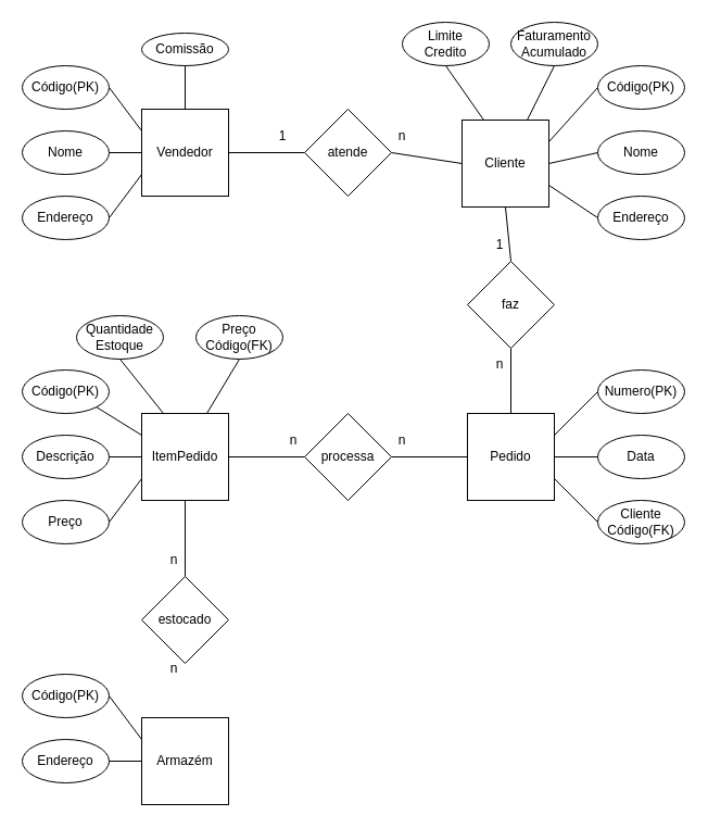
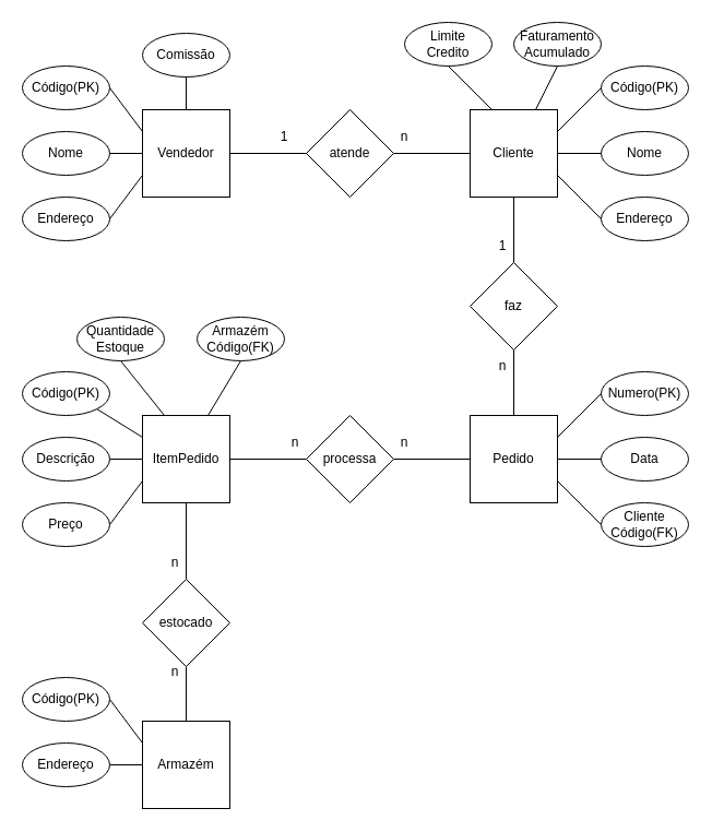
  <mxCell id="0" />
  <mxCell id="1" parent="0" />
  <mxCell id="2" value="Vendedor" style="whiteSpace=wrap;html=1;aspect=fixed;" vertex="1" parent="1"><mxGeometry x="130" y="100" width="80" height="80" as="geometry" /></mxCell>
  <mxCell id="3" value="atende" style="rhombus;whiteSpace=wrap;html=1;" vertex="1" parent="1"><mxGeometry x="280" y="100" width="80" height="80" as="geometry" /></mxCell>
- <mxCell id="4" value="Cliente" style="whiteSpace=wrap;html=1;aspect=fixed;" vertex="1" parent="1"><mxGeometry x="425" y="110" width="80" height="80" as="geometry" /></mxCell>
+ <mxCell id="4" value="Cliente" style="whiteSpace=wrap;html=1;aspect=fixed;" vertex="1" parent="1"><mxGeometry x="430" y="100" width="80" height="80" as="geometry" /></mxCell>
  <mxCell id="5" value="Armazém" style="whiteSpace=wrap;html=1;aspect=fixed;" vertex="1" parent="1"><mxGeometry x="130" y="660" width="80" height="80" as="geometry" /></mxCell>
  <mxCell id="6" value="ItemPedido" style="whiteSpace=wrap;html=1;aspect=fixed;" vertex="1" parent="1"><mxGeometry x="130" y="380" width="80" height="80" as="geometry" /></mxCell>
  <mxCell id="7" value="faz" style="rhombus;whiteSpace=wrap;html=1;" vertex="1" parent="1"><mxGeometry x="430" y="240" width="80" height="80" as="geometry" /></mxCell>
  <mxCell id="8" value="" style="endArrow=none;html=1;rounded=0;exitX=1;exitY=0.5;exitDx=0;exitDy=0;entryX=0;entryY=0.5;entryDx=0;entryDy=0;" edge="1" parent="1" source="2" target="3"><mxGeometry width="50" height="50" relative="1" as="geometry"><mxPoint x="380" y="430" as="sourcePoint" /><mxPoint x="430" y="380" as="targetPoint" /></mxGeometry></mxCell>
  <mxCell id="9" value="" style="endArrow=none;html=1;rounded=0;exitX=0;exitY=0.5;exitDx=0;exitDy=0;entryX=1;entryY=0.5;entryDx=0;entryDy=0;" edge="1" parent="1" source="4" target="3"><mxGeometry width="50" height="50" relative="1" as="geometry"><mxPoint x="220" y="150" as="sourcePoint" /><mxPoint x="290" y="150" as="targetPoint" /></mxGeometry></mxCell>
  <mxCell id="10" value="Pedido" style="whiteSpace=wrap;html=1;aspect=fixed;" vertex="1" parent="1"><mxGeometry x="430" y="380" width="80" height="80" as="geometry" /></mxCell>
  <mxCell id="11" value="" style="endArrow=none;html=1;rounded=0;exitX=0.5;exitY=1;exitDx=0;exitDy=0;entryX=0.5;entryY=0;entryDx=0;entryDy=0;" edge="1" parent="1" source="4" target="7"><mxGeometry width="50" height="50" relative="1" as="geometry"><mxPoint x="220" y="150" as="sourcePoint" /><mxPoint x="290" y="150" as="targetPoint" /></mxGeometry></mxCell>
  <mxCell id="12" value="" style="endArrow=none;html=1;rounded=0;exitX=0.5;exitY=0;exitDx=0;exitDy=0;entryX=0.5;entryY=1;entryDx=0;entryDy=0;" edge="1" parent="1" source="10" target="7"><mxGeometry width="50" height="50" relative="1" as="geometry"><mxPoint x="480" y="190" as="sourcePoint" /><mxPoint x="480" y="250" as="targetPoint" /></mxGeometry></mxCell>
  <mxCell id="13" value="" style="endArrow=none;html=1;rounded=0;entryX=0;entryY=0.5;entryDx=0;entryDy=0;exitX=1;exitY=0.5;exitDx=0;exitDy=0;" edge="1" parent="1" source="14" target="10"><mxGeometry width="50" height="50" relative="1" as="geometry"><mxPoint x="470" y="500" as="sourcePoint" /><mxPoint x="400" y="530" as="targetPoint" /></mxGeometry></mxCell>
  <mxCell id="14" value="processa" style="rhombus;whiteSpace=wrap;html=1;" vertex="1" parent="1"><mxGeometry x="280" y="380" width="80" height="80" as="geometry" /></mxCell>
  <mxCell id="15" value="" style="endArrow=none;html=1;rounded=0;exitX=1;exitY=0.5;exitDx=0;exitDy=0;entryX=0;entryY=0.5;entryDx=0;entryDy=0;" edge="1" parent="1" source="6" target="14"><mxGeometry width="50" height="50" relative="1" as="geometry"><mxPoint x="370" y="430" as="sourcePoint" /><mxPoint x="250" y="480" as="targetPoint" /></mxGeometry></mxCell>
  <mxCell id="16" value="estocado" style="rhombus;whiteSpace=wrap;html=1;" vertex="1" parent="1"><mxGeometry x="130" y="530" width="80" height="80" as="geometry" /></mxCell>
  <mxCell id="17" value="" style="endArrow=none;html=1;rounded=0;exitX=0.5;exitY=1;exitDx=0;exitDy=0;entryX=0.5;entryY=0;entryDx=0;entryDy=0;" edge="1" parent="1" source="6" target="16"><mxGeometry width="50" height="50" relative="1" as="geometry"><mxPoint x="220" y="430" as="sourcePoint" /><mxPoint x="290" y="430" as="targetPoint" /></mxGeometry></mxCell>
+ <mxCell id="18" value="" style="endArrow=none;html=1;rounded=0;exitX=0.5;exitY=0;exitDx=0;exitDy=0;entryX=0.5;entryY=1;entryDx=0;entryDy=0;" edge="1" parent="1" source="5" target="16"><mxGeometry width="50" height="50" relative="1" as="geometry"><mxPoint x="180" y="470" as="sourcePoint" /><mxPoint x="180" y="540" as="targetPoint" /></mxGeometry></mxCell>
  <mxCell id="19" value="1" style="text;html=1;align=center;verticalAlign=middle;whiteSpace=wrap;rounded=0;" vertex="1" parent="1"><mxGeometry x="230" y="110" width="60" height="30" as="geometry" /></mxCell>
  <mxCell id="20" value="n" style="text;html=1;align=center;verticalAlign=middle;whiteSpace=wrap;rounded=0;" vertex="1" parent="1"><mxGeometry x="340" y="110" width="60" height="30" as="geometry" /></mxCell>
  <mxCell id="21" value="1" style="text;html=1;align=center;verticalAlign=middle;whiteSpace=wrap;rounded=0;" vertex="1" parent="1"><mxGeometry x="430" y="210" width="60" height="30" as="geometry" /></mxCell>
  <mxCell id="22" value="n" style="text;html=1;align=center;verticalAlign=middle;whiteSpace=wrap;rounded=0;" vertex="1" parent="1"><mxGeometry x="430" y="320" width="60" height="30" as="geometry" /></mxCell>
  <mxCell id="23" value="n" style="text;html=1;align=center;verticalAlign=middle;whiteSpace=wrap;rounded=0;" vertex="1" parent="1"><mxGeometry x="340" y="390" width="60" height="30" as="geometry" /></mxCell>
  <mxCell id="24" value="n" style="text;html=1;align=center;verticalAlign=middle;whiteSpace=wrap;rounded=0;" vertex="1" parent="1"><mxGeometry x="240" y="390" width="60" height="30" as="geometry" /></mxCell>
  <mxCell id="25" value="n" style="text;html=1;align=center;verticalAlign=middle;whiteSpace=wrap;rounded=0;" vertex="1" parent="1"><mxGeometry x="130" y="500" width="60" height="30" as="geometry" /></mxCell>
  <mxCell id="26" value="n" style="text;html=1;align=center;verticalAlign=middle;whiteSpace=wrap;rounded=0;" vertex="1" parent="1"><mxGeometry x="130" y="600" width="60" height="30" as="geometry" /></mxCell>
  <mxCell id="27" value="Código(PK)" style="ellipse;whiteSpace=wrap;html=1;" vertex="1" parent="1"><mxGeometry x="20" y="60" width="80" height="40" as="geometry" /></mxCell>
  <mxCell id="28" value="Nome" style="ellipse;whiteSpace=wrap;html=1;" vertex="1" parent="1"><mxGeometry x="20" y="120" width="80" height="40" as="geometry" /></mxCell>
  <mxCell id="29" value="Endereço" style="ellipse;whiteSpace=wrap;html=1;" vertex="1" parent="1"><mxGeometry x="20" y="180" width="80" height="40" as="geometry" /></mxCell>
- <mxCell id="30" value="Comissão" style="ellipse;whiteSpace=wrap;html=1;" vertex="1" parent="1"><mxGeometry x="130" y="30" width="80" height="30" as="geometry" /></mxCell>
+ <mxCell id="30" value="Comissão" style="ellipse;whiteSpace=wrap;html=1;" vertex="1" parent="1"><mxGeometry x="130" y="30" width="80" height="40" as="geometry" /></mxCell>
  <mxCell id="31" value="" style="endArrow=none;html=1;rounded=0;entryX=0.5;entryY=1;entryDx=0;entryDy=0;exitX=0.5;exitY=0;exitDx=0;exitDy=0;" edge="1" parent="1" source="2" target="30"><mxGeometry width="50" height="50" relative="1" as="geometry"><mxPoint x="380" y="430" as="sourcePoint" /><mxPoint x="430" y="380" as="targetPoint" /></mxGeometry></mxCell>
  <mxCell id="32" value="" style="endArrow=none;html=1;rounded=0;entryX=1;entryY=0.5;entryDx=0;entryDy=0;exitX=0;exitY=0.25;exitDx=0;exitDy=0;" edge="1" parent="1" source="2" target="27"><mxGeometry width="50" height="50" relative="1" as="geometry"><mxPoint x="180" y="110" as="sourcePoint" /><mxPoint x="180" y="80" as="targetPoint" /></mxGeometry></mxCell>
  <mxCell id="33" value="" style="endArrow=none;html=1;rounded=0;entryX=1;entryY=0.5;entryDx=0;entryDy=0;exitX=0;exitY=0.5;exitDx=0;exitDy=0;" edge="1" parent="1" source="2" target="28"><mxGeometry width="50" height="50" relative="1" as="geometry"><mxPoint x="140" y="130" as="sourcePoint" /><mxPoint x="110" y="90" as="targetPoint" /></mxGeometry></mxCell>
  <mxCell id="34" value="" style="endArrow=none;html=1;rounded=0;entryX=1;entryY=0.5;entryDx=0;entryDy=0;exitX=0;exitY=0.75;exitDx=0;exitDy=0;" edge="1" parent="1" source="2" target="29"><mxGeometry width="50" height="50" relative="1" as="geometry"><mxPoint x="140" y="150" as="sourcePoint" /><mxPoint x="110" y="150" as="targetPoint" /></mxGeometry></mxCell>
  <mxCell id="35" value="Código(PK)" style="ellipse;whiteSpace=wrap;html=1;" vertex="1" parent="1"><mxGeometry x="550" y="60" width="80" height="40" as="geometry" /></mxCell>
  <mxCell id="36" value="Nome" style="ellipse;whiteSpace=wrap;html=1;" vertex="1" parent="1"><mxGeometry x="550" y="120" width="80" height="40" as="geometry" /></mxCell>
  <mxCell id="37" value="Endereço" style="ellipse;whiteSpace=wrap;html=1;" vertex="1" parent="1"><mxGeometry x="550" y="180" width="80" height="40" as="geometry" /></mxCell>
  <mxCell id="38" value="Faturamento&lt;br&gt;Acumulado" style="ellipse;whiteSpace=wrap;html=1;" vertex="1" parent="1"><mxGeometry x="470" y="20" width="80" height="40" as="geometry" /></mxCell>
  <mxCell id="39" value="Limite&lt;br&gt;Credito" style="ellipse;whiteSpace=wrap;html=1;" vertex="1" parent="1"><mxGeometry x="370" y="20" width="80" height="40" as="geometry" /></mxCell>
  <mxCell id="40" value="" style="endArrow=none;html=1;rounded=0;exitX=0.5;exitY=1;exitDx=0;exitDy=0;entryX=0.25;entryY=0;entryDx=0;entryDy=0;" edge="1" parent="1" source="39" target="4"><mxGeometry width="50" height="50" relative="1" as="geometry"><mxPoint x="220" y="150" as="sourcePoint" /><mxPoint x="290" y="150" as="targetPoint" /></mxGeometry></mxCell>
  <mxCell id="41" value="" style="endArrow=none;html=1;rounded=0;exitX=0.5;exitY=1;exitDx=0;exitDy=0;entryX=0.75;entryY=0;entryDx=0;entryDy=0;" edge="1" parent="1" source="38" target="4"><mxGeometry width="50" height="50" relative="1" as="geometry"><mxPoint x="420" y="70" as="sourcePoint" /><mxPoint x="460" y="110" as="targetPoint" /></mxGeometry></mxCell>
  <mxCell id="42" value="" style="endArrow=none;html=1;rounded=0;exitX=0;exitY=0.5;exitDx=0;exitDy=0;entryX=1;entryY=0.25;entryDx=0;entryDy=0;" edge="1" parent="1" source="35" target="4"><mxGeometry width="50" height="50" relative="1" as="geometry"><mxPoint x="520" y="70" as="sourcePoint" /><mxPoint x="500" y="110" as="targetPoint" /></mxGeometry></mxCell>
  <mxCell id="43" value="" style="endArrow=none;html=1;rounded=0;exitX=0;exitY=0.5;exitDx=0;exitDy=0;entryX=1;entryY=0.5;entryDx=0;entryDy=0;" edge="1" parent="1" source="36" target="4"><mxGeometry width="50" height="50" relative="1" as="geometry"><mxPoint x="560" y="90" as="sourcePoint" /><mxPoint x="520" y="130" as="targetPoint" /></mxGeometry></mxCell>
  <mxCell id="44" value="" style="endArrow=none;html=1;rounded=0;exitX=0;exitY=0.5;exitDx=0;exitDy=0;entryX=1;entryY=0.75;entryDx=0;entryDy=0;" edge="1" parent="1" source="37" target="4"><mxGeometry width="50" height="50" relative="1" as="geometry"><mxPoint x="560" y="150" as="sourcePoint" /><mxPoint x="520" y="150" as="targetPoint" /></mxGeometry></mxCell>
  <mxCell id="45" value="Numero(PK)" style="ellipse;whiteSpace=wrap;html=1;" vertex="1" parent="1"><mxGeometry x="550" y="340" width="80" height="40" as="geometry" /></mxCell>
  <mxCell id="46" value="Data" style="ellipse;whiteSpace=wrap;html=1;" vertex="1" parent="1"><mxGeometry x="550" y="400" width="80" height="40" as="geometry" /></mxCell>
  <mxCell id="47" value="Cliente&lt;br&gt;Código(FK)" style="ellipse;whiteSpace=wrap;html=1;" vertex="1" parent="1"><mxGeometry x="550" y="460" width="80" height="40" as="geometry" /></mxCell>
  <mxCell id="48" value="" style="endArrow=none;html=1;rounded=0;entryX=0;entryY=0.5;entryDx=0;entryDy=0;exitX=1;exitY=0.75;exitDx=0;exitDy=0;" edge="1" parent="1" source="10" target="47"><mxGeometry width="50" height="50" relative="1" as="geometry"><mxPoint x="480" y="500" as="sourcePoint" /><mxPoint x="480" y="470" as="targetPoint" /></mxGeometry></mxCell>
  <mxCell id="49" value="" style="endArrow=none;html=1;rounded=0;entryX=1;entryY=0.5;entryDx=0;entryDy=0;exitX=0;exitY=0.5;exitDx=0;exitDy=0;" edge="1" parent="1" source="46" target="10"><mxGeometry width="50" height="50" relative="1" as="geometry"><mxPoint x="520" y="450" as="sourcePoint" /><mxPoint x="560" y="490" as="targetPoint" /></mxGeometry></mxCell>
  <mxCell id="50" value="" style="endArrow=none;html=1;rounded=0;entryX=0;entryY=0.5;entryDx=0;entryDy=0;exitX=1;exitY=0.25;exitDx=0;exitDy=0;" edge="1" parent="1" source="10" target="45"><mxGeometry width="50" height="50" relative="1" as="geometry"><mxPoint x="560" y="430" as="sourcePoint" /><mxPoint x="520" y="430" as="targetPoint" /></mxGeometry></mxCell>
  <mxCell id="51" value="Código(PK)" style="ellipse;whiteSpace=wrap;html=1;" vertex="1" parent="1"><mxGeometry x="20" y="340" width="80" height="40" as="geometry" /></mxCell>
  <mxCell id="52" value="Descrição" style="ellipse;whiteSpace=wrap;html=1;" vertex="1" parent="1"><mxGeometry x="20" y="400" width="80" height="40" as="geometry" /></mxCell>
  <mxCell id="53" value="Preço" style="ellipse;whiteSpace=wrap;html=1;" vertex="1" parent="1"><mxGeometry x="20" y="460" width="80" height="40" as="geometry" /></mxCell>
  <mxCell id="54" value="Quantidade&lt;br&gt;Estoque" style="ellipse;whiteSpace=wrap;html=1;" vertex="1" parent="1"><mxGeometry x="70" y="290" width="80" height="40" as="geometry" /></mxCell>
- <mxCell id="55" value="Preço&lt;br&gt;Código(FK)" style="ellipse;whiteSpace=wrap;html=1;" vertex="1" parent="1"><mxGeometry x="180" y="290" width="80" height="40" as="geometry" /></mxCell>
+ <mxCell id="55" value="Armazém&lt;br&gt;Código(FK)" style="ellipse;whiteSpace=wrap;html=1;" vertex="1" parent="1"><mxGeometry x="180" y="290" width="80" height="40" as="geometry" /></mxCell>
  <mxCell id="56" value="" style="endArrow=none;html=1;rounded=0;entryX=0.75;entryY=0;entryDx=0;entryDy=0;exitX=0.5;exitY=1;exitDx=0;exitDy=0;" edge="1" parent="1" source="55" target="6"><mxGeometry width="50" height="50" relative="1" as="geometry"><mxPoint x="140" y="170" as="sourcePoint" /><mxPoint x="110" y="210" as="targetPoint" /></mxGeometry></mxCell>
  <mxCell id="57" value="" style="endArrow=none;html=1;rounded=0;entryX=0.5;entryY=1;entryDx=0;entryDy=0;exitX=0.25;exitY=0;exitDx=0;exitDy=0;" edge="1" parent="1" source="6" target="54"><mxGeometry width="50" height="50" relative="1" as="geometry"><mxPoint x="230" y="340" as="sourcePoint" /><mxPoint x="200" y="390" as="targetPoint" /></mxGeometry></mxCell>
  <mxCell id="58" value="" style="endArrow=none;html=1;rounded=0;entryX=1;entryY=1;entryDx=0;entryDy=0;exitX=0;exitY=0.25;exitDx=0;exitDy=0;" edge="1" parent="1" source="6" target="51"><mxGeometry width="50" height="50" relative="1" as="geometry"><mxPoint x="160" y="390" as="sourcePoint" /><mxPoint x="120" y="340" as="targetPoint" /></mxGeometry></mxCell>
  <mxCell id="59" value="" style="endArrow=none;html=1;rounded=0;entryX=1;entryY=0.5;entryDx=0;entryDy=0;exitX=0;exitY=0.5;exitDx=0;exitDy=0;" edge="1" parent="1" source="6" target="52"><mxGeometry width="50" height="50" relative="1" as="geometry"><mxPoint x="140" y="410" as="sourcePoint" /><mxPoint x="98" y="384" as="targetPoint" /></mxGeometry></mxCell>
  <mxCell id="60" value="" style="endArrow=none;html=1;rounded=0;entryX=1;entryY=0.5;entryDx=0;entryDy=0;exitX=0;exitY=0.75;exitDx=0;exitDy=0;" edge="1" parent="1" source="6" target="53"><mxGeometry width="50" height="50" relative="1" as="geometry"><mxPoint x="140" y="430" as="sourcePoint" /><mxPoint x="110" y="430" as="targetPoint" /></mxGeometry></mxCell>
  <mxCell id="61" value="Código(PK)" style="ellipse;whiteSpace=wrap;html=1;" vertex="1" parent="1"><mxGeometry x="20" y="620" width="80" height="40" as="geometry" /></mxCell>
  <mxCell id="62" value="Endereço" style="ellipse;whiteSpace=wrap;html=1;" vertex="1" parent="1"><mxGeometry x="20" y="680" width="80" height="40" as="geometry" /></mxCell>
  <mxCell id="63" value="" style="endArrow=none;html=1;rounded=0;entryX=1;entryY=0.5;entryDx=0;entryDy=0;exitX=0;exitY=0.25;exitDx=0;exitDy=0;" edge="1" parent="1" source="5" target="61"><mxGeometry width="50" height="50" relative="1" as="geometry"><mxPoint x="140" y="450" as="sourcePoint" /><mxPoint x="110" y="490" as="targetPoint" /></mxGeometry></mxCell>
  <mxCell id="64" value="" style="endArrow=none;html=1;rounded=0;entryX=1;entryY=0.5;entryDx=0;entryDy=0;exitX=0;exitY=0.5;exitDx=0;exitDy=0;" edge="1" parent="1" source="5" target="62"><mxGeometry width="50" height="50" relative="1" as="geometry"><mxPoint x="140" y="690" as="sourcePoint" /><mxPoint x="110" y="650" as="targetPoint" /></mxGeometry></mxCell>
